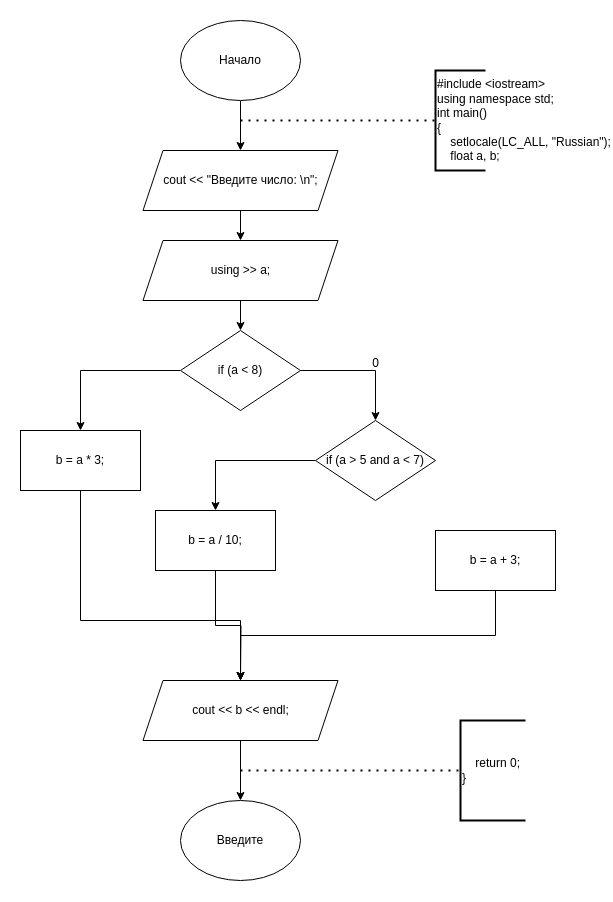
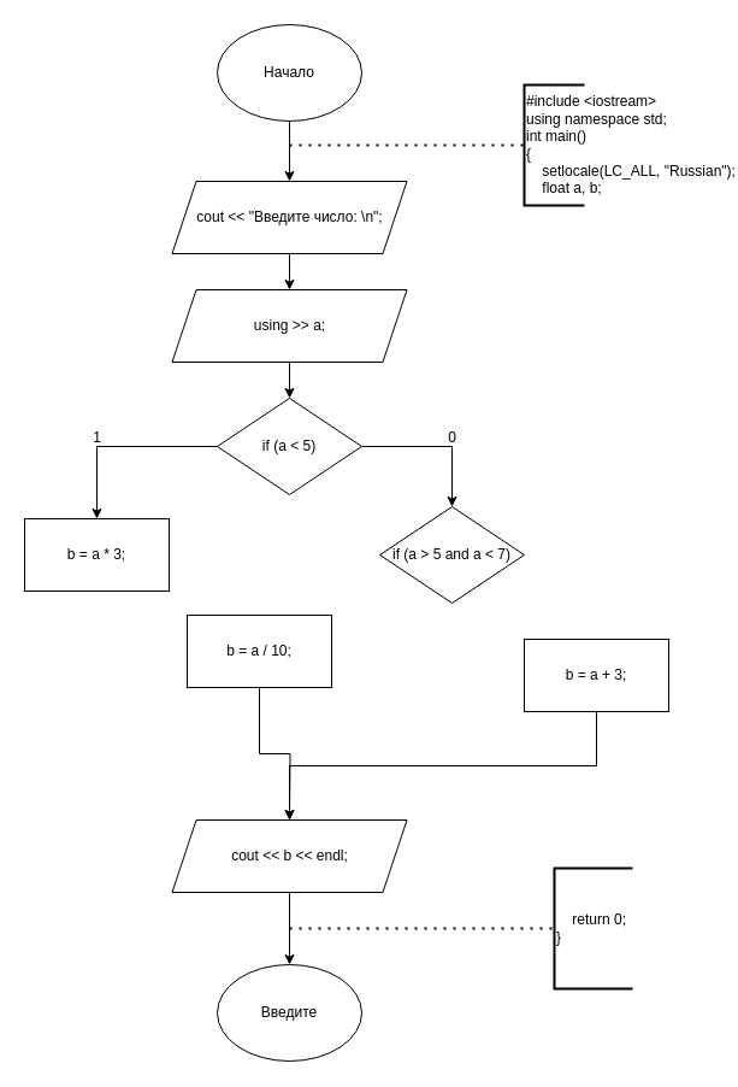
  <mxCell id="0" />
  <mxCell id="1" parent="0" />
  <mxCell id="2" style="edgeStyle=orthogonalEdgeStyle;rounded=0;orthogonalLoop=1;jettySize=auto;html=1;exitX=0.5;exitY=1;exitDx=0;exitDy=0;" edge="1" parent="1" source="3" target="8"><mxGeometry relative="1" as="geometry" /></mxCell>
  <mxCell id="3" value="Начало" style="ellipse;whiteSpace=wrap;html=1;" vertex="1" parent="1"><mxGeometry x="180" y="20" width="120" height="80" as="geometry" /></mxCell>
  <mxCell id="4" value="Введите" style="ellipse;whiteSpace=wrap;html=1;" vertex="1" parent="1"><mxGeometry x="180" y="800" width="120" height="80" as="geometry" /></mxCell>
  <mxCell id="5" value="" style="endArrow=none;dashed=1;html=1;dashPattern=1 3;strokeWidth=2;rounded=0;" edge="1" parent="1" target="6"><mxGeometry width="50" height="50" relative="1" as="geometry"><mxPoint y="120" as="sourcePoint" x="240" /><mxPoint y="120" as="targetPoint" x="240" /></mxGeometry></mxCell>
  <mxCell id="6" value="&lt;div&gt;#include &amp;lt;iostream&amp;gt;&lt;/div&gt;&lt;div&gt;using namespace std;&lt;/div&gt;&lt;div&gt;int main()&lt;/div&gt;&lt;div&gt;{&lt;/div&gt;&lt;div&gt;&amp;nbsp; &amp;nbsp; setlocale(LC_ALL, &quot;Russian&quot;);&lt;/div&gt;&lt;div&gt;&amp;nbsp; &amp;nbsp; float a, b;&lt;/div&gt;" style="strokeWidth=2;html=1;shape=mxgraph.flowchart.annotation_1;align=left;pointerEvents=1;" vertex="1" parent="1"><mxGeometry x="435" y="70" width="50" height="100" as="geometry" /></mxCell>
  <mxCell id="7" style="edgeStyle=orthogonalEdgeStyle;rounded=0;orthogonalLoop=1;jettySize=auto;html=1;exitX=0.5;exitY=1;exitDx=0;exitDy=0;entryX=0.5;entryY=0;entryDx=0;entryDy=0;" edge="1" parent="1" source="8"><mxGeometry relative="1" as="geometry"><mxPoint x="240" y="240" as="targetPoint" /></mxGeometry></mxCell>
  <mxCell id="8" value="cout &amp;lt;&amp;lt; &quot;Введите число: \n&quot;;" style="shape=parallelogram;perimeter=parallelogramPerimeter;whiteSpace=wrap;html=1;fixedSize=1;" vertex="1" parent="1"><mxGeometry x="142.5" y="150" width="195" height="60" as="geometry" /></mxCell>
  <mxCell id="9" value="" style="endArrow=none;dashed=1;html=1;dashPattern=1 3;strokeWidth=2;rounded=0;" edge="1" parent="1" target="10"><mxGeometry width="50" height="50" relative="1" as="geometry"><mxPoint y="770" as="sourcePoint" x="240" /><mxPoint y="770" as="targetPoint" x="240" /></mxGeometry></mxCell>
  <mxCell id="10" value="&lt;div&gt;&amp;nbsp; &amp;nbsp; return 0;&lt;/div&gt;&lt;div&gt;}&lt;/div&gt;" style="strokeWidth=2;html=1;shape=mxgraph.flowchart.annotation_1;align=left;pointerEvents=1;" vertex="1" parent="1"><mxGeometry x="460" y="720" width="65" height="100" as="geometry" /></mxCell>
  <mxCell id="11" style="edgeStyle=orthogonalEdgeStyle;rounded=0;orthogonalLoop=1;jettySize=auto;html=1;exitX=0.5;exitY=1;exitDx=0;exitDy=0;entryX=0.5;entryY=0;entryDx=0;entryDy=0;" edge="1" parent="1" source="12" target="15"><mxGeometry relative="1" as="geometry" /></mxCell>
  <mxCell id="12" value="using &amp;gt;&amp;gt; a;" style="shape=parallelogram;perimeter=parallelogramPerimeter;whiteSpace=wrap;html=1;fixedSize=1;" vertex="1" parent="1"><mxGeometry x="142.5" y="240" width="195" height="60" as="geometry" /></mxCell>
  <mxCell id="13" style="edgeStyle=orthogonalEdgeStyle;rounded=0;orthogonalLoop=1;jettySize=auto;html=1;exitX=0;exitY=0.5;exitDx=0;exitDy=0;entryX=0.5;entryY=0;entryDx=0;entryDy=0;" edge="1" parent="1" source="15" target="19"><mxGeometry relative="1" as="geometry" /></mxCell>
  <mxCell id="14" style="edgeStyle=orthogonalEdgeStyle;rounded=0;orthogonalLoop=1;jettySize=auto;html=1;exitX=1;exitY=0.5;exitDx=0;exitDy=0;entryX=0.5;entryY=0;entryDx=0;entryDy=0;" edge="1" parent="1" source="15" target="21"><mxGeometry relative="1" as="geometry" /></mxCell>
- <mxCell id="15" value="if (a &lt; 8)" style="rhombus;whiteSpace=wrap;html=1;" vertex="1" parent="1"><mxGeometry x="180" y="330" width="120" height="80" as="geometry" /></mxCell>
+ <mxCell id="15" value="if (a &lt; 5)" style="rhombus;whiteSpace=wrap;html=1;" vertex="1" parent="1"><mxGeometry x="180" y="330" width="120" height="80" as="geometry" /></mxCell>
+ <mxCell id="16" value="1" style="text;html=1;align=center;verticalAlign=middle;resizable=0;points=[];autosize=1;strokeColor=none;fillColor=none;" vertex="1" parent="1"><mxGeometry x="65" y="348" width="30" height="30" as="geometry" /></mxCell>
  <mxCell id="17" value="0" style="text;html=1;align=center;verticalAlign=middle;resizable=0;points=[];autosize=1;strokeColor=none;fillColor=none;" vertex="1" parent="1"><mxGeometry x="360" y="348" width="30" height="30" as="geometry" /></mxCell>
- <mxCell id="18" style="edgeStyle=orthogonalEdgeStyle;rounded=0;orthogonalLoop=1;jettySize=auto;html=1;exitX=0.5;exitY=1;exitDx=0;exitDy=0;entryX=0.5;entryY=0;entryDx=0;entryDy=0;" edge="1" parent="1" source="19" target="27"><mxGeometry relative="1" as="geometry"><Array as="points"><mxPoint x="80" y="620" /><mxPoint y="620" x="240" /></Array></mxGeometry></mxCell>
  <mxCell id="19" value="b = a * 3;" style="rounded=0;whiteSpace=wrap;html=1;" vertex="1" parent="1"><mxGeometry x="20" y="430" width="120" height="60" as="geometry" /></mxCell>
- <mxCell id="20" style="edgeStyle=orthogonalEdgeStyle;rounded=0;orthogonalLoop=1;jettySize=auto;html=1;exitX=0;exitY=0.5;exitDx=0;exitDy=0;entryX=0.5;entryY=0;entryDx=0;entryDy=0;" edge="1" parent="1" source="21" target="23"><mxGeometry relative="1" as="geometry" /></mxCell>
  <mxCell id="21" value="if (a &amp;gt; 5 and a &amp;lt; 7)" style="rhombus;whiteSpace=wrap;html=1;" vertex="1" parent="1"><mxGeometry x="315" y="420" width="120" height="80" as="geometry" /></mxCell>
  <mxCell id="22" style="edgeStyle=orthogonalEdgeStyle;rounded=0;orthogonalLoop=1;jettySize=auto;html=1;exitX=0.5;exitY=1;exitDx=0;exitDy=0;" edge="1" parent="1" source="23"><mxGeometry relative="1" as="geometry"><mxPoint y="680" as="targetPoint" x="240" /></mxGeometry></mxCell>
  <mxCell id="23" value="b = a / 10;" style="rounded=0;whiteSpace=wrap;html=1;" vertex="1" parent="1"><mxGeometry x="155" y="510" width="120" height="60" as="geometry" /></mxCell>
  <mxCell id="24" style="edgeStyle=orthogonalEdgeStyle;rounded=0;orthogonalLoop=1;jettySize=auto;html=1;exitX=0.5;exitY=1;exitDx=0;exitDy=0;" edge="1" parent="1" source="25" target="27"><mxGeometry relative="1" as="geometry" /></mxCell>
  <mxCell id="25" value="b = a + 3;" style="rounded=0;whiteSpace=wrap;html=1;" vertex="1" parent="1"><mxGeometry x="435" y="530" width="120" height="60" as="geometry" /></mxCell>
  <mxCell id="26" style="edgeStyle=orthogonalEdgeStyle;rounded=0;orthogonalLoop=1;jettySize=auto;html=1;exitX=0.5;exitY=1;exitDx=0;exitDy=0;entryX=0.5;entryY=0;entryDx=0;entryDy=0;" edge="1" parent="1" source="27" target="4"><mxGeometry relative="1" as="geometry" /></mxCell>
  <mxCell id="27" value="cout &amp;lt;&amp;lt; b &amp;lt;&amp;lt; endl;" style="shape=parallelogram;perimeter=parallelogramPerimeter;whiteSpace=wrap;html=1;fixedSize=1;" vertex="1" parent="1"><mxGeometry x="142.5" y="680" width="195" height="60" as="geometry" /></mxCell>
